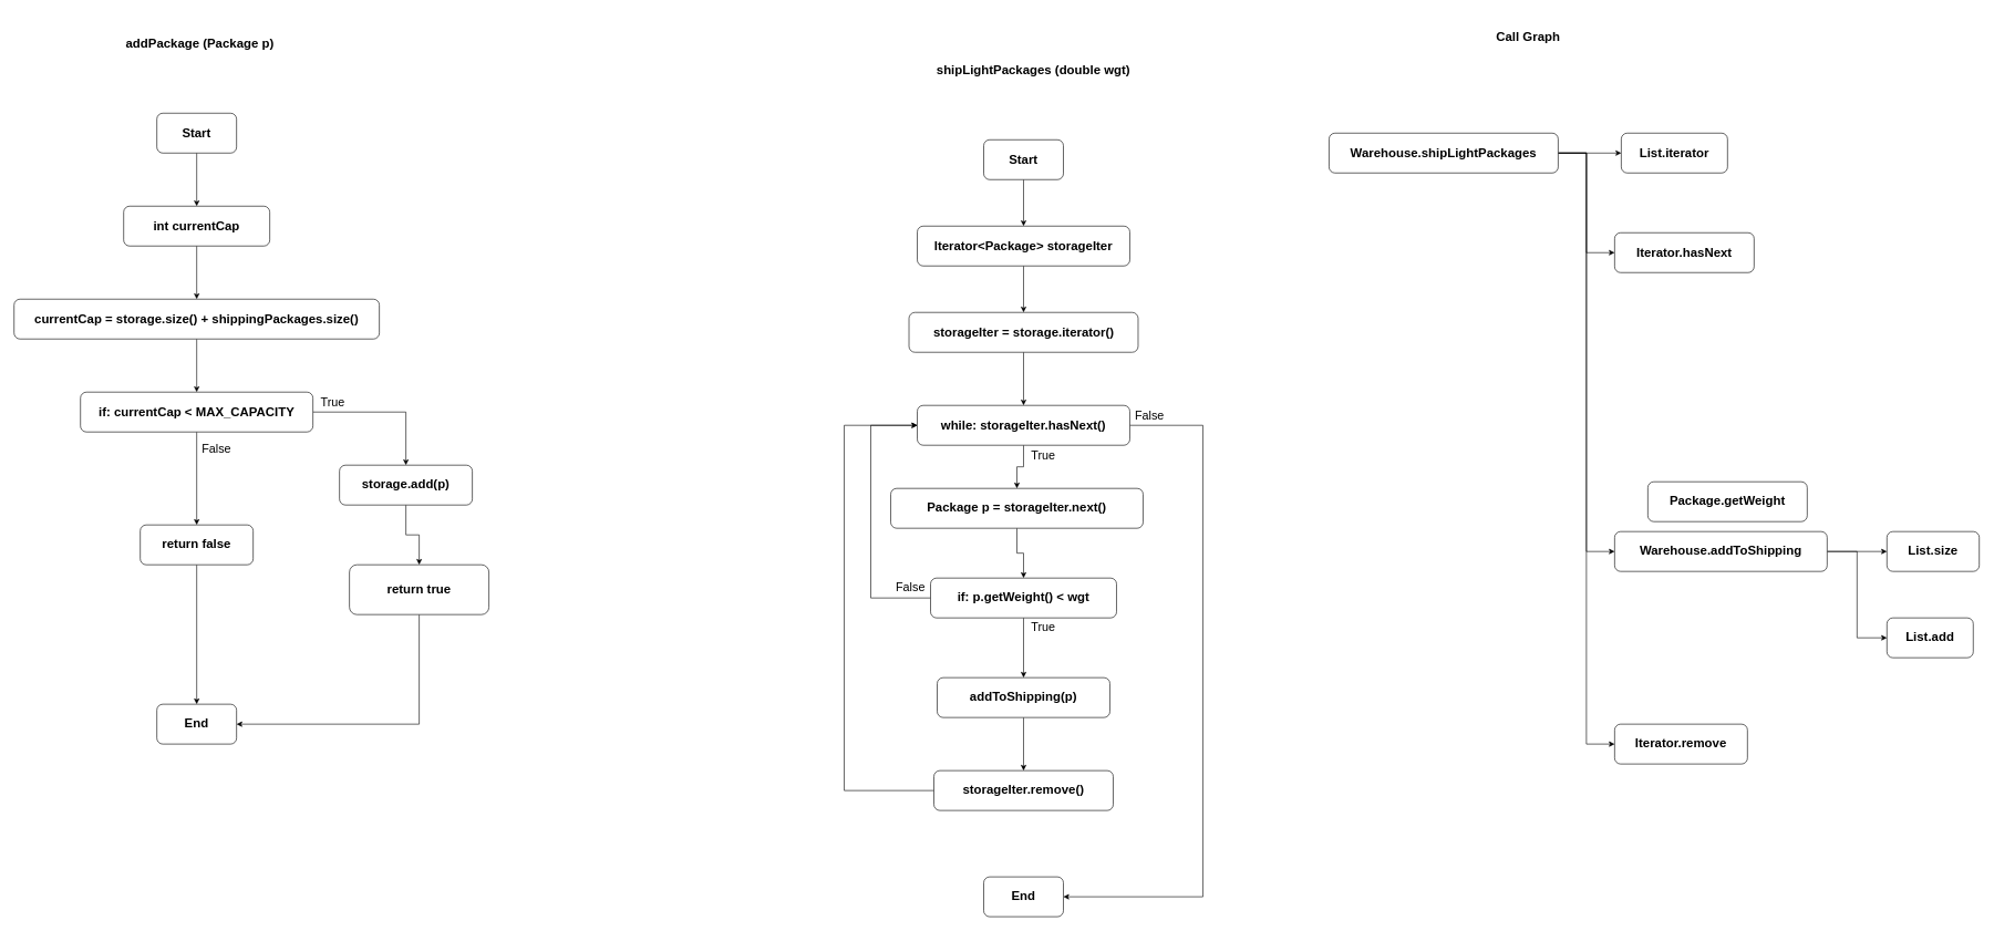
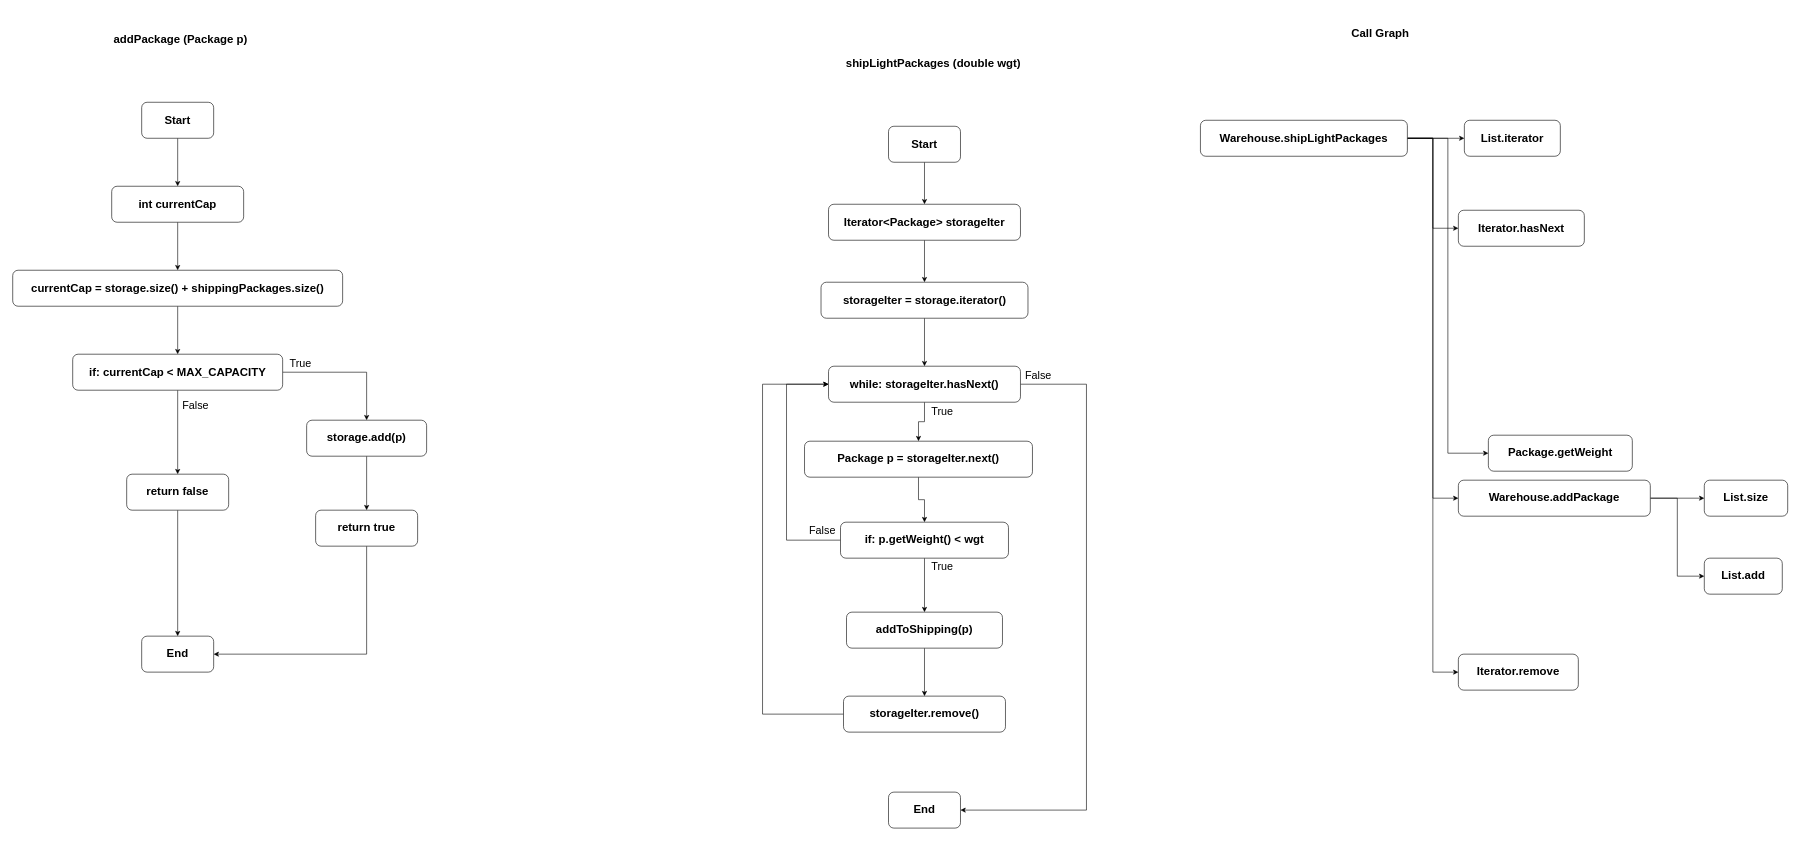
  <mxCell id="0" />
  <mxCell id="1" parent="0" />
  <mxCell id="2" style="edgeStyle=orthogonalEdgeStyle;rounded=0;orthogonalLoop=1;jettySize=auto;html=1;exitX=0.5;exitY=1;exitDx=0;exitDy=0;" edge="1" parent="1" source="3" target="7"><mxGeometry relative="1" as="geometry" /></mxCell>
  <mxCell id="3" value="&lt;font style=&quot;font-size: 19px;&quot;&gt;&lt;b&gt;Start&lt;/b&gt;&lt;/font&gt;" style="rounded=1;whiteSpace=wrap;html=1;" vertex="1" parent="1"><mxGeometry x="235" y="170" width="120" height="60" as="geometry" /></mxCell>
  <mxCell id="4" value="&lt;font style=&quot;font-size: 19px;&quot;&gt;&lt;b&gt;addPackage (Package p)&lt;/b&gt;&lt;/font&gt;" style="text;strokeColor=none;align=center;fillColor=none;html=1;verticalAlign=middle;whiteSpace=wrap;rounded=0;" vertex="1" parent="1"><mxGeometry x="160" y="30" width="280" height="70" as="geometry" /></mxCell>
  <mxCell id="5" value="&lt;span style=&quot;font-size: 19px;&quot;&gt;&lt;b&gt;End&lt;/b&gt;&lt;/span&gt;" style="rounded=1;whiteSpace=wrap;html=1;" vertex="1" parent="1"><mxGeometry x="235" y="1060" width="120" height="60" as="geometry" /></mxCell>
  <mxCell id="6" style="edgeStyle=orthogonalEdgeStyle;rounded=0;orthogonalLoop=1;jettySize=auto;html=1;exitX=0.5;exitY=1;exitDx=0;exitDy=0;" edge="1" parent="1" source="7" target="9"><mxGeometry relative="1" as="geometry" /></mxCell>
  <mxCell id="7" value="&lt;span style=&quot;font-size: 19px;&quot;&gt;&lt;b&gt;int currentCap&lt;/b&gt;&lt;/span&gt;" style="rounded=1;whiteSpace=wrap;html=1;" vertex="1" parent="1"><mxGeometry x="185" y="310" width="220" height="60" as="geometry" /></mxCell>
  <mxCell id="8" value="" style="edgeStyle=orthogonalEdgeStyle;rounded=0;orthogonalLoop=1;jettySize=auto;html=1;" edge="1" parent="1" source="9" target="12"><mxGeometry relative="1" as="geometry" /></mxCell>
  <mxCell id="9" value="&lt;span style=&quot;font-size: 19px;&quot;&gt;&lt;b&gt;currentCap = storage.size() + shippingPackages.size()&lt;/b&gt;&lt;/span&gt;" style="rounded=1;whiteSpace=wrap;html=1;" vertex="1" parent="1"><mxGeometry x="20" y="450" width="550" height="60" as="geometry" /></mxCell>
  <mxCell id="10" style="edgeStyle=orthogonalEdgeStyle;rounded=0;orthogonalLoop=1;jettySize=auto;html=1;exitX=1;exitY=0.5;exitDx=0;exitDy=0;" edge="1" parent="1" source="12" target="14"><mxGeometry relative="1" as="geometry" /></mxCell>
  <mxCell id="11" style="edgeStyle=orthogonalEdgeStyle;rounded=0;orthogonalLoop=1;jettySize=auto;html=1;exitX=0.5;exitY=1;exitDx=0;exitDy=0;" edge="1" parent="1" source="12" target="18"><mxGeometry relative="1" as="geometry" /></mxCell>
  <mxCell id="12" value="&lt;span style=&quot;font-size: 19px;&quot;&gt;&lt;b&gt;if: currentCap &amp;lt; MAX_CAPACITY&lt;/b&gt;&lt;/span&gt;" style="rounded=1;whiteSpace=wrap;html=1;" vertex="1" parent="1"><mxGeometry x="120" y="590" width="350" height="60" as="geometry" /></mxCell>
  <mxCell id="13" style="edgeStyle=orthogonalEdgeStyle;rounded=0;orthogonalLoop=1;jettySize=auto;html=1;exitX=0.5;exitY=1;exitDx=0;exitDy=0;" edge="1" parent="1" source="14" target="16"><mxGeometry relative="1" as="geometry" /></mxCell>
  <mxCell id="14" value="&lt;font style=&quot;font-size: 19px;&quot;&gt;&lt;b&gt;storage.add(p)&lt;/b&gt;&lt;/font&gt;" style="rounded=1;whiteSpace=wrap;html=1;" vertex="1" parent="1"><mxGeometry x="510" y="700" width="200" height="60" as="geometry" /></mxCell>
  <mxCell id="15" style="edgeStyle=orthogonalEdgeStyle;rounded=0;orthogonalLoop=1;jettySize=auto;html=1;exitX=0.5;exitY=1;exitDx=0;exitDy=0;entryX=1;entryY=0.5;entryDx=0;entryDy=0;" edge="1" parent="1" source="16" target="5"><mxGeometry relative="1" as="geometry" /></mxCell>
- <mxCell id="16" value="&lt;span style=&quot;font-size: 19px;&quot;&gt;&lt;b&gt;return true&lt;/b&gt;&lt;/span&gt;" style="rounded=1;whiteSpace=wrap;html=1;" vertex="1" parent="1"><mxGeometry x="525" y="850" width="210" height="75" as="geometry" /></mxCell>
+ <mxCell id="16" value="&lt;span style=&quot;font-size: 19px;&quot;&gt;&lt;b&gt;return true&lt;/b&gt;&lt;/span&gt;" style="rounded=1;whiteSpace=wrap;html=1;" vertex="1" parent="1"><mxGeometry x="525" y="850" width="170" height="60" as="geometry" /></mxCell>
  <mxCell id="17" style="edgeStyle=orthogonalEdgeStyle;rounded=0;orthogonalLoop=1;jettySize=auto;html=1;exitX=0.5;exitY=1;exitDx=0;exitDy=0;" edge="1" parent="1" source="18" target="5"><mxGeometry relative="1" as="geometry" /></mxCell>
  <mxCell id="18" value="&lt;span style=&quot;font-size: 19px;&quot;&gt;&lt;b&gt;return false&lt;/b&gt;&lt;/span&gt;" style="rounded=1;whiteSpace=wrap;html=1;" vertex="1" parent="1"><mxGeometry x="210" y="790" width="170" height="60" as="geometry" /></mxCell>
  <mxCell id="19" value="&lt;font style=&quot;font-size: 18px;&quot;&gt;True&lt;/font&gt;" style="text;strokeColor=none;align=center;fillColor=none;html=1;verticalAlign=middle;whiteSpace=wrap;rounded=0;" vertex="1" parent="1"><mxGeometry x="470" y="590" width="60" height="30" as="geometry" /></mxCell>
  <mxCell id="20" value="&lt;span style=&quot;font-size: 18px;&quot;&gt;False&lt;/span&gt;" style="text;strokeColor=none;align=center;fillColor=none;html=1;verticalAlign=middle;whiteSpace=wrap;rounded=0;" vertex="1" parent="1"><mxGeometry x="295" y="660" width="60" height="30" as="geometry" /></mxCell>
  <mxCell id="21" value="&lt;span style=&quot;font-size: 19px;&quot;&gt;&lt;b&gt;shipLightPackages (double wgt)&lt;/b&gt;&lt;/span&gt;" style="text;strokeColor=none;align=center;fillColor=none;html=1;verticalAlign=middle;whiteSpace=wrap;rounded=0;" vertex="1" parent="1"><mxGeometry x="1360" y="70" width="390" height="70" as="geometry" /></mxCell>
  <mxCell id="22" style="edgeStyle=orthogonalEdgeStyle;rounded=0;orthogonalLoop=1;jettySize=auto;html=1;exitX=0.5;exitY=1;exitDx=0;exitDy=0;" edge="1" parent="1" source="23" target="26"><mxGeometry relative="1" as="geometry" /></mxCell>
  <mxCell id="23" value="&lt;font style=&quot;font-size: 19px;&quot;&gt;&lt;b&gt;Start&lt;/b&gt;&lt;/font&gt;" style="rounded=1;whiteSpace=wrap;html=1;" vertex="1" parent="1"><mxGeometry x="1480" y="210" width="120" height="60" as="geometry" /></mxCell>
  <mxCell id="24" value="&lt;span style=&quot;font-size: 19px;&quot;&gt;&lt;b&gt;End&lt;/b&gt;&lt;/span&gt;" style="rounded=1;whiteSpace=wrap;html=1;" vertex="1" parent="1"><mxGeometry x="1480" y="1320" width="120" height="60" as="geometry" /></mxCell>
  <mxCell id="25" style="edgeStyle=orthogonalEdgeStyle;rounded=0;orthogonalLoop=1;jettySize=auto;html=1;exitX=0.5;exitY=1;exitDx=0;exitDy=0;entryX=0.5;entryY=0;entryDx=0;entryDy=0;" edge="1" parent="1" source="26" target="28"><mxGeometry relative="1" as="geometry" /></mxCell>
  <mxCell id="26" value="&lt;span style=&quot;font-size: 19px;&quot;&gt;&lt;b&gt;Iterator&amp;lt;Package&amp;gt; storageIter&lt;/b&gt;&lt;/span&gt;" style="rounded=1;whiteSpace=wrap;html=1;" vertex="1" parent="1"><mxGeometry x="1380" y="340" width="320" height="60" as="geometry" /></mxCell>
  <mxCell id="27" style="edgeStyle=orthogonalEdgeStyle;rounded=0;orthogonalLoop=1;jettySize=auto;html=1;exitX=0.5;exitY=1;exitDx=0;exitDy=0;" edge="1" parent="1" source="28" target="31"><mxGeometry relative="1" as="geometry" /></mxCell>
  <mxCell id="28" value="&lt;span style=&quot;font-size: 19px;&quot;&gt;&lt;b&gt;storageIter = storage.iterator()&lt;/b&gt;&lt;/span&gt;" style="rounded=1;whiteSpace=wrap;html=1;" vertex="1" parent="1"><mxGeometry x="1367.5" y="470" width="345" height="60" as="geometry" /></mxCell>
  <mxCell id="29" style="edgeStyle=orthogonalEdgeStyle;rounded=0;orthogonalLoop=1;jettySize=auto;html=1;exitX=0.5;exitY=1;exitDx=0;exitDy=0;" edge="1" parent="1" source="31" target="33"><mxGeometry relative="1" as="geometry" /></mxCell>
  <mxCell id="30" style="edgeStyle=orthogonalEdgeStyle;rounded=0;orthogonalLoop=1;jettySize=auto;html=1;exitX=1;exitY=0.5;exitDx=0;exitDy=0;entryX=1;entryY=0.5;entryDx=0;entryDy=0;" edge="1" parent="1" source="31" target="24"><mxGeometry relative="1" as="geometry"><Array as="points"><mxPoint x="1810" y="640" /><mxPoint x="1810" y="1350" /></Array></mxGeometry></mxCell>
  <mxCell id="31" value="&lt;span style=&quot;font-size: 19px;&quot;&gt;&lt;b&gt;while: storageIter.hasNext()&lt;/b&gt;&lt;/span&gt;" style="rounded=1;whiteSpace=wrap;html=1;" vertex="1" parent="1"><mxGeometry x="1380" y="610" width="320" height="60" as="geometry" /></mxCell>
  <mxCell id="32" style="edgeStyle=orthogonalEdgeStyle;rounded=0;orthogonalLoop=1;jettySize=auto;html=1;exitX=0.5;exitY=1;exitDx=0;exitDy=0;entryX=0.5;entryY=0;entryDx=0;entryDy=0;" edge="1" parent="1" source="33" target="36"><mxGeometry relative="1" as="geometry" /></mxCell>
  <mxCell id="33" value="&lt;span style=&quot;font-size: 19px;&quot;&gt;&lt;b&gt;Package p = storageIter.next()&lt;/b&gt;&lt;/span&gt;" style="rounded=1;whiteSpace=wrap;html=1;" vertex="1" parent="1"><mxGeometry x="1340" y="735" width="380" height="60" as="geometry" /></mxCell>
  <mxCell id="34" style="edgeStyle=orthogonalEdgeStyle;rounded=0;orthogonalLoop=1;jettySize=auto;html=1;exitX=0.5;exitY=1;exitDx=0;exitDy=0;" edge="1" parent="1" source="36" target="38"><mxGeometry relative="1" as="geometry" /></mxCell>
  <mxCell id="35" style="edgeStyle=orthogonalEdgeStyle;rounded=0;orthogonalLoop=1;jettySize=auto;html=1;exitX=0;exitY=0.5;exitDx=0;exitDy=0;entryX=0;entryY=0.5;entryDx=0;entryDy=0;" edge="1" parent="1" source="36" target="31"><mxGeometry relative="1" as="geometry"><Array as="points"><mxPoint x="1310" y="900" /><mxPoint x="1310" y="640" /></Array></mxGeometry></mxCell>
  <mxCell id="36" value="&lt;span style=&quot;font-size: 19px;&quot;&gt;&lt;b&gt;if: p.getWeight() &amp;lt; wgt&lt;/b&gt;&lt;/span&gt;" style="rounded=1;whiteSpace=wrap;html=1;" vertex="1" parent="1"><mxGeometry x="1400" y="870" width="280" height="60" as="geometry" /></mxCell>
  <mxCell id="37" style="edgeStyle=orthogonalEdgeStyle;rounded=0;orthogonalLoop=1;jettySize=auto;html=1;exitX=0.5;exitY=1;exitDx=0;exitDy=0;entryX=0.5;entryY=0;entryDx=0;entryDy=0;" edge="1" parent="1" source="38" target="40"><mxGeometry relative="1" as="geometry" /></mxCell>
  <mxCell id="38" value="&lt;span style=&quot;font-size: 19px;&quot;&gt;&lt;b&gt;addToShipping(p)&lt;/b&gt;&lt;/span&gt;" style="rounded=1;whiteSpace=wrap;html=1;" vertex="1" parent="1"><mxGeometry x="1410" y="1020" width="260" height="60" as="geometry" /></mxCell>
  <mxCell id="39" style="edgeStyle=orthogonalEdgeStyle;rounded=0;orthogonalLoop=1;jettySize=auto;html=1;exitX=0;exitY=0.5;exitDx=0;exitDy=0;entryX=0;entryY=0.5;entryDx=0;entryDy=0;" edge="1" parent="1" source="40" target="31"><mxGeometry relative="1" as="geometry"><Array as="points"><mxPoint x="1270" y="1190" /><mxPoint x="1270" y="640" /></Array></mxGeometry></mxCell>
  <mxCell id="40" value="&lt;span style=&quot;font-size: 19px;&quot;&gt;&lt;b&gt;storageIter.remove()&lt;/b&gt;&lt;/span&gt;" style="rounded=1;whiteSpace=wrap;html=1;" vertex="1" parent="1"><mxGeometry x="1405" y="1160" width="270" height="60" as="geometry" /></mxCell>
  <mxCell id="41" value="&lt;font style=&quot;font-size: 18px;&quot;&gt;True&lt;/font&gt;" style="text;strokeColor=none;align=center;fillColor=none;html=1;verticalAlign=middle;whiteSpace=wrap;rounded=0;" vertex="1" parent="1"><mxGeometry x="1540" y="670" width="60" height="30" as="geometry" /></mxCell>
  <mxCell id="42" value="&lt;span style=&quot;font-size: 18px;&quot;&gt;False&lt;/span&gt;" style="text;strokeColor=none;align=center;fillColor=none;html=1;verticalAlign=middle;whiteSpace=wrap;rounded=0;" vertex="1" parent="1"><mxGeometry x="1700" y="610" width="60" height="30" as="geometry" /></mxCell>
  <mxCell id="43" value="&lt;font style=&quot;font-size: 18px;&quot;&gt;True&lt;/font&gt;" style="text;strokeColor=none;align=center;fillColor=none;html=1;verticalAlign=middle;whiteSpace=wrap;rounded=0;" vertex="1" parent="1"><mxGeometry x="1540" y="930" width="60" height="30" as="geometry" /></mxCell>
  <mxCell id="44" value="&lt;span style=&quot;font-size: 18px;&quot;&gt;False&lt;/span&gt;" style="text;strokeColor=none;align=center;fillColor=none;html=1;verticalAlign=middle;whiteSpace=wrap;rounded=0;" vertex="1" parent="1"><mxGeometry x="1340" y="870" width="60" height="30" as="geometry" /></mxCell>
  <mxCell id="45" style="edgeStyle=orthogonalEdgeStyle;rounded=0;orthogonalLoop=1;jettySize=auto;html=1;exitX=1;exitY=0.5;exitDx=0;exitDy=0;" edge="1" parent="1" source="50" target="51"><mxGeometry relative="1" as="geometry" /></mxCell>
  <mxCell id="46" style="edgeStyle=orthogonalEdgeStyle;rounded=0;orthogonalLoop=1;jettySize=auto;html=1;exitX=1;exitY=0.5;exitDx=0;exitDy=0;entryX=0;entryY=0.5;entryDx=0;entryDy=0;" edge="1" parent="1" source="50" target="52"><mxGeometry relative="1" as="geometry" /></mxCell>
+ <mxCell id="47" style="edgeStyle=orthogonalEdgeStyle;rounded=0;orthogonalLoop=1;jettySize=auto;html=1;exitX=1;exitY=0.5;exitDx=0;exitDy=0;entryX=0;entryY=0.5;entryDx=0;entryDy=0;" edge="1" parent="1" source="50" target="53"><mxGeometry relative="1" as="geometry" /></mxCell>
  <mxCell id="48" style="edgeStyle=orthogonalEdgeStyle;rounded=0;orthogonalLoop=1;jettySize=auto;html=1;exitX=1;exitY=0.5;exitDx=0;exitDy=0;entryX=0;entryY=0.5;entryDx=0;entryDy=0;" edge="1" parent="1" source="50" target="56"><mxGeometry relative="1" as="geometry" /></mxCell>
  <mxCell id="49" style="edgeStyle=orthogonalEdgeStyle;rounded=0;orthogonalLoop=1;jettySize=auto;html=1;exitX=1;exitY=0.5;exitDx=0;exitDy=0;entryX=0;entryY=0.5;entryDx=0;entryDy=0;" edge="1" parent="1" source="50" target="59"><mxGeometry relative="1" as="geometry" /></mxCell>
  <mxCell id="50" value="&lt;span style=&quot;font-size: 19px;&quot;&gt;&lt;b&gt;Warehouse.shipLightPackages&lt;/b&gt;&lt;/span&gt;" style="rounded=1;whiteSpace=wrap;html=1;" vertex="1" parent="1"><mxGeometry x="2000" y="200" width="345" height="60" as="geometry" /></mxCell>
  <mxCell id="51" value="&lt;span style=&quot;font-size: 19px;&quot;&gt;&lt;b&gt;List.iterator&lt;/b&gt;&lt;/span&gt;" style="rounded=1;whiteSpace=wrap;html=1;" vertex="1" parent="1"><mxGeometry x="2440" y="200" width="160" height="60" as="geometry" /></mxCell>
  <mxCell id="52" value="&lt;span style=&quot;font-size: 19px;&quot;&gt;&lt;b&gt;Iterator.hasNext&lt;/b&gt;&lt;/span&gt;" style="rounded=1;whiteSpace=wrap;html=1;" vertex="1" parent="1"><mxGeometry x="2430" y="350" width="210" height="60" as="geometry" /></mxCell>
  <mxCell id="53" value="&lt;span style=&quot;font-size: 19px;&quot;&gt;&lt;b&gt;Package.getWeight&lt;/b&gt;&lt;/span&gt;" style="rounded=1;whiteSpace=wrap;html=1;" vertex="1" parent="1"><mxGeometry x="2480" y="725" width="240" height="60" as="geometry" /></mxCell>
  <mxCell id="54" style="edgeStyle=orthogonalEdgeStyle;rounded=0;orthogonalLoop=1;jettySize=auto;html=1;exitX=1;exitY=0.5;exitDx=0;exitDy=0;entryX=0;entryY=0.5;entryDx=0;entryDy=0;" edge="1" parent="1" source="56" target="57"><mxGeometry relative="1" as="geometry" /></mxCell>
  <mxCell id="55" style="edgeStyle=orthogonalEdgeStyle;rounded=0;orthogonalLoop=1;jettySize=auto;html=1;exitX=1;exitY=0.5;exitDx=0;exitDy=0;entryX=0;entryY=0.5;entryDx=0;entryDy=0;" edge="1" parent="1" source="56" target="58"><mxGeometry relative="1" as="geometry" /></mxCell>
- <mxCell id="56" value="&lt;span style=&quot;font-size: 19px;&quot;&gt;&lt;b&gt;Warehouse.addToShipping&lt;/b&gt;&lt;/span&gt;" style="rounded=1;whiteSpace=wrap;html=1;" vertex="1" parent="1"><mxGeometry x="2430" y="800" width="320" height="60" as="geometry" /></mxCell>
+ <mxCell id="56" value="&lt;span style=&quot;font-size: 19px;&quot;&gt;&lt;b&gt;Warehouse.addPackage&lt;/b&gt;&lt;/span&gt;" style="rounded=1;whiteSpace=wrap;html=1;" vertex="1" parent="1"><mxGeometry x="2430" y="800" width="320" height="60" as="geometry" /></mxCell>
  <mxCell id="57" value="&lt;span style=&quot;font-size: 19px;&quot;&gt;&lt;b&gt;List.size&lt;/b&gt;&lt;/span&gt;" style="rounded=1;whiteSpace=wrap;html=1;" vertex="1" parent="1"><mxGeometry x="2840" y="800" width="139" height="60" as="geometry" /></mxCell>
  <mxCell id="58" value="&lt;span style=&quot;font-size: 19px;&quot;&gt;&lt;b&gt;List.add&lt;/b&gt;&lt;/span&gt;" style="rounded=1;whiteSpace=wrap;html=1;" vertex="1" parent="1"><mxGeometry x="2840" y="930" width="130" height="60" as="geometry" /></mxCell>
  <mxCell id="59" value="&lt;span style=&quot;font-size: 19px;&quot;&gt;&lt;b&gt;Iterator.remove&lt;/b&gt;&lt;/span&gt;" style="rounded=1;whiteSpace=wrap;html=1;" vertex="1" parent="1"><mxGeometry x="2430" y="1090" width="200" height="60" as="geometry" /></mxCell>
  <mxCell id="60" value="&lt;span style=&quot;font-size: 19px;&quot;&gt;&lt;b&gt;Call Graph&lt;/b&gt;&lt;/span&gt;" style="text;strokeColor=none;align=center;fillColor=none;html=1;verticalAlign=middle;whiteSpace=wrap;rounded=0;" vertex="1" parent="1"><mxGeometry x="2210" y="20" width="180" height="70" as="geometry" /></mxCell>
